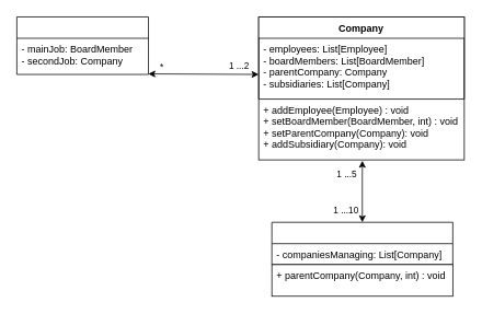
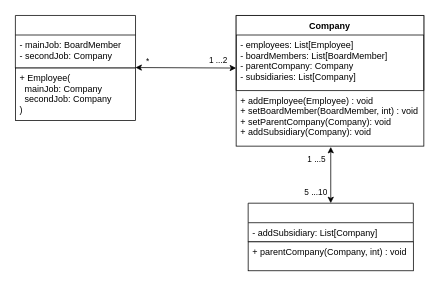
  <mxCell id="0" />
  <mxCell id="1" parent="0" />
  <mxCell id="2" value="" style="group" vertex="1" connectable="0" parent="1"><mxGeometry x="20" y="20" width="160" height="140" as="geometry" /></mxCell>
  <mxCell id="3" value="Employee" style="swimlane;fontStyle=1;align=center;verticalAlign=top;childLayout=stackLayout;horizontal=1;startSize=26;horizontalStack=0;resizeParent=1;resizeParentMax=0;resizeLast=0;collapsible=1;marginBottom=0;fillColor=default;fontColor=#ffffff;strokeColor=default;swimlaneFillColor=default;" vertex="1" parent="2"><mxGeometry width="160" height="70" as="geometry"><mxRectangle x="50" y="100" width="100" height="30" as="alternateBounds" /></mxGeometry></mxCell>
  <mxCell id="4" value="- mainJob: BoardMember&#10;- secondJob: Company" style="text;strokeColor=none;fillColor=none;align=left;verticalAlign=top;spacingLeft=4;spacingRight=4;overflow=hidden;rotatable=0;points=[[0,0.5],[1,0.5]];portConstraint=eastwest;" vertex="1" parent="3"><mxGeometry y="26" width="160" height="44" as="geometry" /></mxCell>
+ <mxCell id="5" value="+ Employee(&#10;  mainJob: Company&#10;  secondJob: Company&#10;)" style="text;strokeColor=default;fillColor=default;align=left;verticalAlign=top;spacingLeft=4;spacingRight=4;overflow=hidden;rotatable=0;points=[[0,0.5],[1,0.5]];portConstraint=eastwest;swimlaneFillColor=default;" vertex="1" parent="2"><mxGeometry y="70" width="160" height="70" as="geometry" /></mxCell>
  <mxCell id="6" value="" style="group;strokeColor=default;fillColor=default;" vertex="1" connectable="0" parent="1"><mxGeometry x="314" y="20" width="250" height="174" as="geometry" /></mxCell>
  <mxCell id="7" value="" style="group" vertex="1" connectable="0" parent="6"><mxGeometry width="250" height="174" as="geometry" /></mxCell>
  <mxCell id="8" value="Company" style="swimlane;fontStyle=1;align=center;verticalAlign=top;childLayout=stackLayout;horizontal=1;startSize=26;horizontalStack=0;resizeParent=1;resizeParentMax=0;resizeLast=0;collapsible=1;marginBottom=0;" vertex="1" parent="7"><mxGeometry width="250" height="100" as="geometry" /></mxCell>
  <mxCell id="9" value="- employees: List[Employee]&#10;- boardMembers: List[BoardMember]&#10;- parentCompany: Company&#10;- subsidiaries: List[Company]" style="text;strokeColor=none;fillColor=none;align=left;verticalAlign=top;spacingLeft=4;spacingRight=4;overflow=hidden;rotatable=0;points=[[0,0.5],[1,0.5]];portConstraint=eastwest;" vertex="1" parent="8"><mxGeometry y="26" width="250" height="74" as="geometry" /></mxCell>
  <mxCell id="10" value="+ addEmployee(Employee) : void&#10;+ setBoardMember(BoardMember, int) : void&#10;+ setParentCompany(Company): void&#10;+ addSubsidiary(Company): void" style="text;strokeColor=none;fillColor=none;align=left;verticalAlign=top;spacingLeft=4;spacingRight=4;overflow=hidden;rotatable=0;points=[[0,0.5],[1,0.5]];portConstraint=eastwest;" vertex="1" parent="7"><mxGeometry y="100" width="250" height="74" as="geometry" /></mxCell>
  <mxCell id="11" value="" style="group" vertex="1" connectable="0" parent="1"><mxGeometry x="330" y="270" width="220" height="90" as="geometry" /></mxCell>
  <mxCell id="12" value="BoardMember" style="swimlane;fontStyle=1;align=center;verticalAlign=top;childLayout=stackLayout;horizontal=1;startSize=26;horizontalStack=0;resizeParent=1;resizeParentMax=0;resizeLast=0;collapsible=1;marginBottom=0;fillColor=default;fontColor=#ffffff;strokeColor=default;swimlaneFillColor=default;" vertex="1" parent="11"><mxGeometry width="220" height="51.5" as="geometry"><mxRectangle x="50" y="100" width="100" height="30" as="alternateBounds" /></mxGeometry></mxCell>
- <mxCell id="13" value="- companiesManaging: List[Company]" style="text;strokeColor=none;fillColor=none;align=left;verticalAlign=top;spacingLeft=4;spacingRight=4;overflow=hidden;rotatable=0;points=[[0,0.5],[1,0.5]];portConstraint=eastwest;" vertex="1" parent="12"><mxGeometry y="26" width="220" height="25.5" as="geometry" /></mxCell>
+ <mxCell id="13" value="- addSubsidiary: List[Company]" style="text;strokeColor=none;fillColor=none;align=left;verticalAlign=top;spacingLeft=4;spacingRight=4;overflow=hidden;rotatable=0;points=[[0,0.5],[1,0.5]];portConstraint=eastwest;" vertex="1" parent="12"><mxGeometry y="26" width="220" height="25.5" as="geometry" /></mxCell>
  <mxCell id="14" value="+ parentCompany(Company, int) : void" style="text;strokeColor=default;fillColor=default;align=left;verticalAlign=top;spacingLeft=4;spacingRight=4;overflow=hidden;rotatable=0;points=[[0,0.5],[1,0.5]];portConstraint=eastwest;swimlaneFillColor=default;" vertex="1" parent="11"><mxGeometry y="51.5" width="220" height="38.5" as="geometry" /></mxCell>
  <mxCell id="15" value="" style="endArrow=classic;startArrow=classic;html=1;fontSize=11;exitX=0.999;exitY=0.985;exitDx=0;exitDy=0;exitPerimeter=0;" edge="1" parent="1" source="4"><mxGeometry width="50" height="50" relative="1" as="geometry"><mxPoint x="280" y="310" as="sourcePoint" /><mxPoint x="314" y="90" as="targetPoint" /></mxGeometry></mxCell>
  <mxCell id="16" value="1 ...2" style="edgeLabel;html=1;align=center;verticalAlign=middle;resizable=0;points=[];fontSize=11;" vertex="1" connectable="0" parent="15"><mxGeometry x="0.547" y="-1" relative="1" as="geometry"><mxPoint x="6" y="-11" as="offset" /></mxGeometry></mxCell>
  <mxCell id="17" value="*" style="edgeLabel;html=1;align=center;verticalAlign=middle;resizable=0;points=[];fontSize=11;" vertex="1" connectable="0" parent="15"><mxGeometry x="-0.765" relative="1" as="geometry"><mxPoint y="-9" as="offset" /></mxGeometry></mxCell>
  <mxCell id="18" value="" style="endArrow=classic;startArrow=classic;html=1;fontSize=11;exitX=0.5;exitY=0;exitDx=0;exitDy=0;entryX=0.5;entryY=1.014;entryDx=0;entryDy=0;entryPerimeter=0;" edge="1" parent="1" source="12"><mxGeometry width="50" height="50" relative="1" as="geometry"><mxPoint x="439.46" y="270" as="sourcePoint" /><mxPoint x="440" y="195.036" as="targetPoint" /></mxGeometry></mxCell>
  <mxCell id="19" value="1 ...5" style="edgeLabel;html=1;align=center;verticalAlign=middle;resizable=0;points=[];fontSize=11;" vertex="1" connectable="0" parent="18"><mxGeometry x="0.719" y="2" relative="1" as="geometry"><mxPoint x="-18" y="4" as="offset" /></mxGeometry></mxCell>
- <mxCell id="20" value="1 ...10" style="text;html=1;align=center;verticalAlign=middle;resizable=0;points=[];autosize=1;strokeColor=none;fillColor=none;fontSize=11;" vertex="1" parent="1"><mxGeometry x="395" y="240" width="50" height="30" as="geometry" /></mxCell>
+ <mxCell id="20" value="5 ...10" style="text;html=1;align=center;verticalAlign=middle;resizable=0;points=[];autosize=1;strokeColor=none;fillColor=none;fontSize=11;" vertex="1" parent="1"><mxGeometry x="395" y="240" width="50" height="30" as="geometry" /></mxCell>
